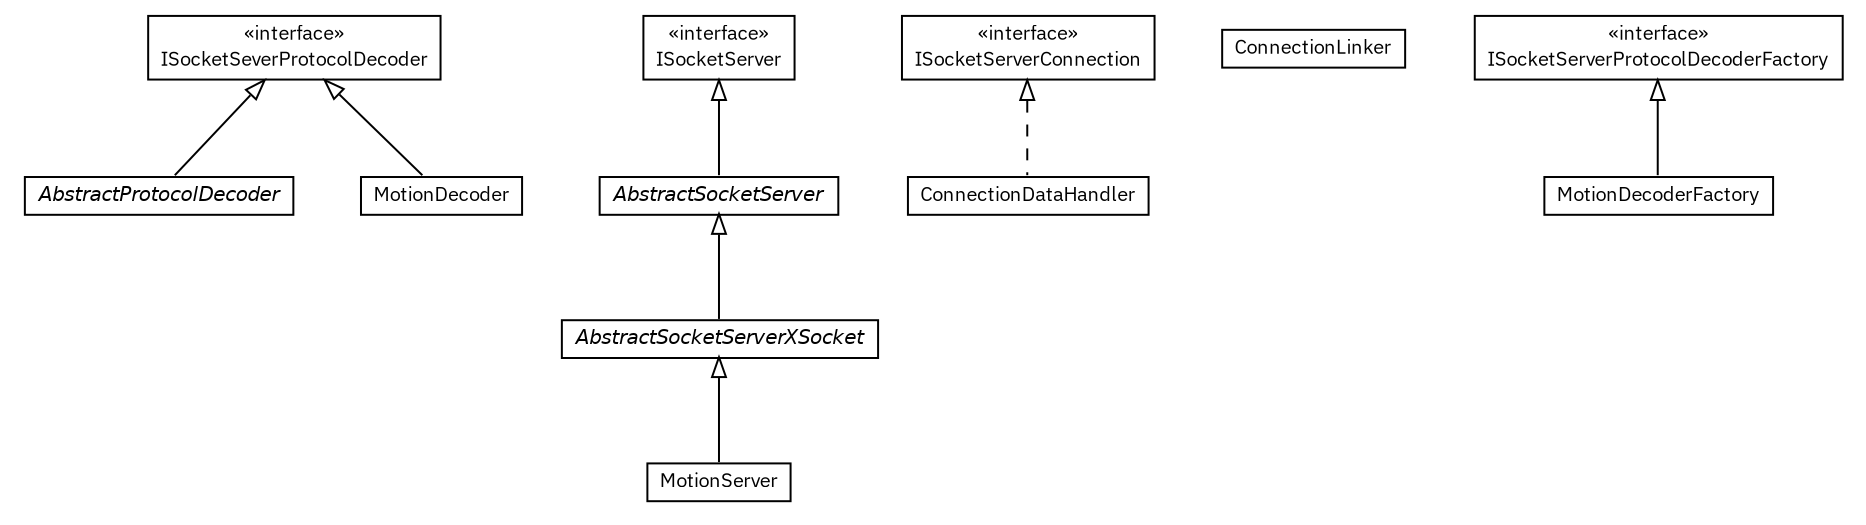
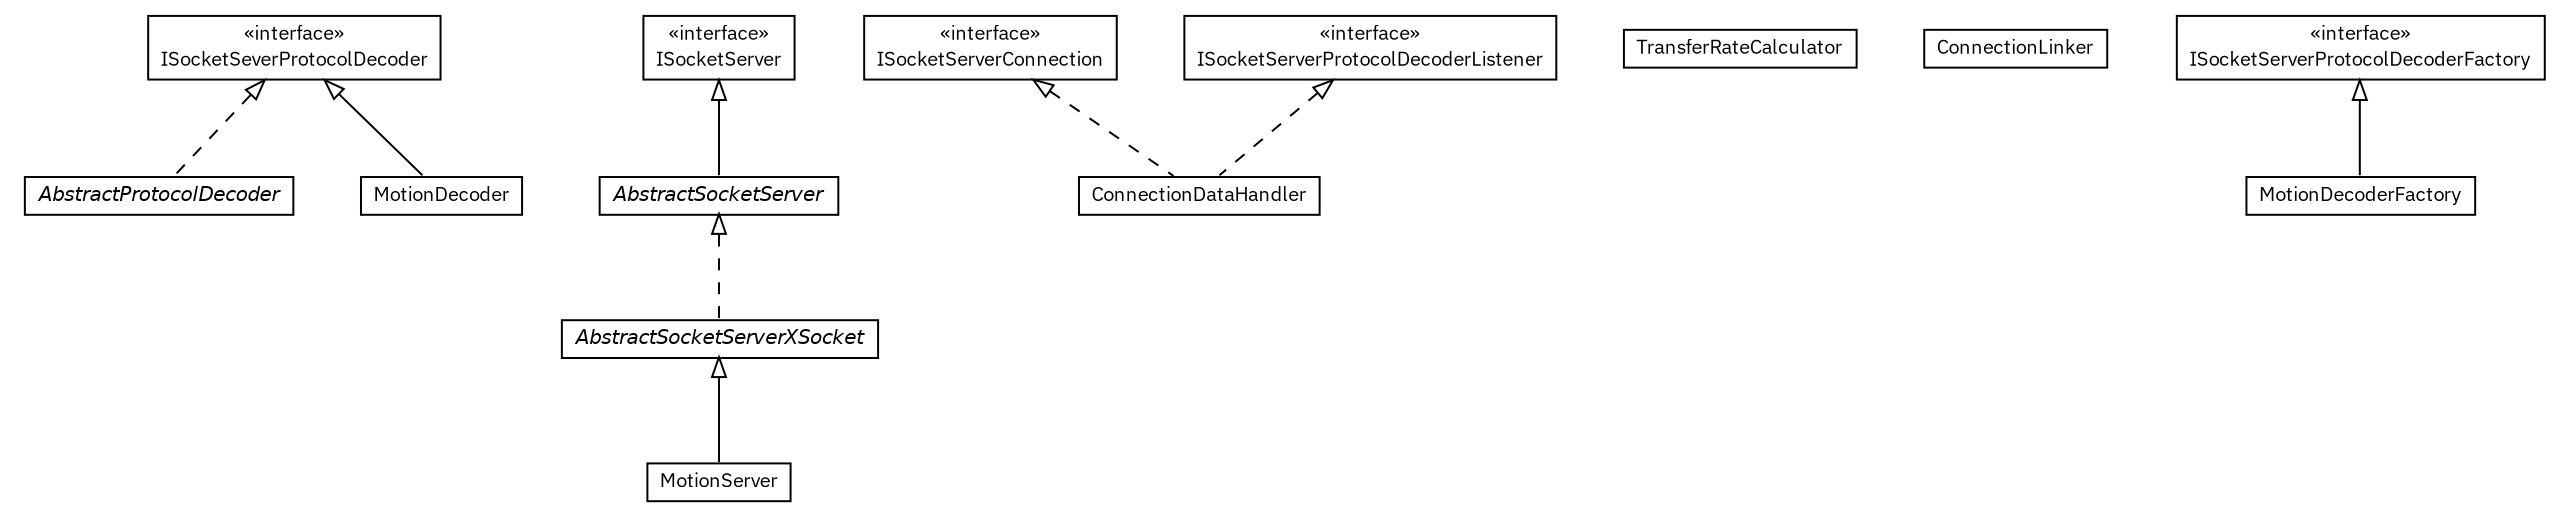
  digraph {
    fontname="IBM Plex Sans"
    nodesep=0.25
    ranksep=0.5
    node [fontcolor=black fontname="IBM Plex Sans" fontsize=10.0 shape=plaintext]
    edge [arrowtail=empty dir=back fontname="IBM Plex Sans" fontsize=10 headport=p labelfontname=Helvetica labelfontsize=10 tailport=p style=solid]
    n1 [label=<<table title="org.universAAL.lddi.zwave.exporter.Server.AbstractProtocolDecoder" border="0" cellborder="1" cellspacing="0" cellpadding="2" port="p" href="./AbstractProtocolDecoder.html"> 		<tr><td><table border="0" cellspacing="0" cellpadding="1"> <tr><td align="center" balign="center"><font face="Helvetica-Oblique"> AbstractProtocolDecoder </font></td></tr> 		</table></td></tr> 		</table>>]
    n2 [label=<<table title="org.universAAL.lddi.zwave.exporter.Server.AbstractSocketServerXSocket" border="0" cellborder="1" cellspacing="0" cellpadding="2" port="p" href="./AbstractSocketServerXSocket.html"> 		<tr><td><table border="0" cellspacing="0" cellpadding="1"> <tr><td align="center" balign="center"><font face="Helvetica-Oblique"> AbstractSocketServerXSocket </font></td></tr> 		</table></td></tr> 		</table>>]
    n3 [label=<<table title="org.universAAL.lddi.zwave.exporter.Server.MotionServer" border="0" cellborder="1" cellspacing="0" cellpadding="2" port="p" href="./MotionServer.html"> 		<tr><td><table border="0" cellspacing="0" cellpadding="1"> <tr><td align="center" balign="center"> MotionServer </td></tr> 		</table></td></tr> 		</table>>]
    n4 [label=<<table title="org.universAAL.lddi.zwave.exporter.Server.ConnectionDataHandler" border="0" cellborder="1" cellspacing="0" cellpadding="2" port="p" href="./ConnectionDataHandler.html"> 		<tr><td><table border="0" cellspacing="0" cellpadding="1"> <tr><td align="center" balign="center"> ConnectionDataHandler </td></tr> 		</table></td></tr> 		</table>>]
+   n5 [label=<<table title="org.universAAL.lddi.zwave.exporter.Server.TransferRateCalculator" border="0" cellborder="1" cellspacing="0" cellpadding="2" port="p" href="./TransferRateCalculator.html"> 		<tr><td><table border="0" cellspacing="0" cellpadding="1"> <tr><td align="center" balign="center"> TransferRateCalculator </td></tr> 		</table></td></tr> 		</table>>]
    n6 [label=<<table title="org.universAAL.lddi.zwave.exporter.Server.ConnectionLinker" border="0" cellborder="1" cellspacing="0" cellpadding="2" port="p" href="./ConnectionLinker.html"> 		<tr><td><table border="0" cellspacing="0" cellpadding="1"> <tr><td align="center" balign="center"> ConnectionLinker </td></tr> 		</table></td></tr> 		</table>>]
    n7 [label=<<table title="org.universAAL.lddi.zwave.exporter.Server.MotionDecoderFactory" border="0" cellborder="1" cellspacing="0" cellpadding="2" port="p" href="./MotionDecoderFactory.html"> 		<tr><td><table border="0" cellspacing="0" cellpadding="1"> <tr><td align="center" balign="center"> MotionDecoderFactory </td></tr> 		</table></td></tr> 		</table>>]
    n8 [label=<<table title="org.universAAL.lddi.zwave.exporter.Server.ISocketServerProtocolDecoderFactory" border="0" cellborder="1" cellspacing="0" cellpadding="2" port="p" href="./ISocketServerProtocolDecoderFactory.html"> 		<tr><td><table border="0" cellspacing="0" cellpadding="1"> <tr><td align="center" balign="center"> &#171;interface&#187; </td></tr> <tr><td align="center" balign="center"> ISocketServerProtocolDecoderFactory </td></tr> 		</table></td></tr> 		</table>>]
    n9 [label=<<table title="org.universAAL.lddi.zwave.exporter.Server.ISocketServerConnection" border="0" cellborder="1" cellspacing="0" cellpadding="2" port="p" href="./ISocketServerConnection.html"> 		<tr><td><table border="0" cellspacing="0" cellpadding="1"> <tr><td align="center" balign="center"> &#171;interface&#187; </td></tr> <tr><td align="center" balign="center"> ISocketServerConnection </td></tr> 		</table></td></tr> 		</table>>]
    n10 [label=<<table title="org.universAAL.lddi.zwave.exporter.Server.ISocketSeverProtocolDecoder" border="0" cellborder="1" cellspacing="0" cellpadding="2" port="p" href="./ISocketSeverProtocolDecoder.html"> 		<tr><td><table border="0" cellspacing="0" cellpadding="1"> <tr><td align="center" balign="center"> &#171;interface&#187; </td></tr> <tr><td align="center" balign="center"> ISocketSeverProtocolDecoder </td></tr> 		</table></td></tr> 		</table>>]
    n11 [label=<<table title="org.universAAL.lddi.zwave.exporter.Server.MotionDecoder" border="0" cellborder="1" cellspacing="0" cellpadding="2" port="p" href="./MotionDecoder.html"> 		<tr><td><table border="0" cellspacing="0" cellpadding="1"> <tr><td align="center" balign="center"> MotionDecoder </td></tr> 		</table></td></tr> 		</table>>]
    n12 [label=<<table title="org.universAAL.lddi.zwave.exporter.Server.AbstractSocketServer" border="0" cellborder="1" cellspacing="0" cellpadding="2" port="p" href="./AbstractSocketServer.html"> 		<tr><td><table border="0" cellspacing="0" cellpadding="1"> <tr><td align="center" balign="center"><font face="Helvetica-Oblique"> AbstractSocketServer </font></td></tr> 		</table></td></tr> 		</table>>]
    n13 [label=<<table title="org.universAAL.lddi.zwave.exporter.Server.ISocketServer" border="0" cellborder="1" cellspacing="0" cellpadding="2" port="p" href="./ISocketServer.html"> 		<tr><td><table border="0" cellspacing="0" cellpadding="1"> <tr><td align="center" balign="center"> &#171;interface&#187; </td></tr> <tr><td align="center" balign="center"> ISocketServer </td></tr> 		</table></td></tr> 		</table>>]
+   n14 [label=<<table title="org.universAAL.lddi.zwave.exporter.Server.ISocketServerProtocolDecoderListener" border="0" cellborder="1" cellspacing="0" cellpadding="2" port="p" href="./ISocketServerProtocolDecoderListener.html"> 		<tr><td><table border="0" cellspacing="0" cellpadding="1"> <tr><td align="center" balign="center"> &#171;interface&#187; </td></tr> <tr><td align="center" balign="center"> ISocketServerProtocolDecoderListener </td></tr> 		</table></td></tr> 		</table>>]
    n2 -> n3 [style=""]
    n8 -> n7
    n9 -> n4 [style=dashed]
-   n10 -> n1
+   n10 -> n1 [style=dashed]
    n10 -> n11
-   n12 -> n2 [style=""]
+   n12 -> n2 [style=dashed]
    n13 -> n12
+   n14 -> n4 [style=dashed]
  }
